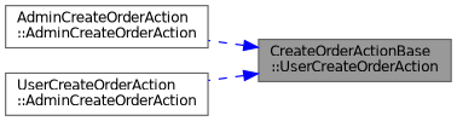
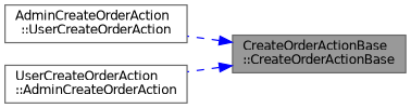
  digraph {
    rankdir=RL
    node [color=gray40 fillcolor=white fontname=Helvetica fontsize=10 shape=box style=filled]
    edge [color=blue dir=back fontname=Helvetica fontsize=10 labelfontname=Helvetica labelfontsize=10 style=dashed]
-   n1 [fillcolor=grey60 fontcolor=black height=0.2 label="CreateOrderActionBase\l::UserCreateOrderAction" width=0.4]
-   n2 [height=0.2 label="AdminCreateOrderAction\l::AdminCreateOrderAction" width=0.4]
+   n1 [fillcolor=grey60 fontcolor=black height=0.2 label="CreateOrderActionBase\l::CreateOrderActionBase" width=0.4]
+   n2 [height=0.2 label="AdminCreateOrderAction\l::UserCreateOrderAction" width=0.4]
    n3 [height=0.2 label="UserCreateOrderAction\l::AdminCreateOrderAction" width=0.4]
    n1 -> n2
    n1 -> n3
  }
